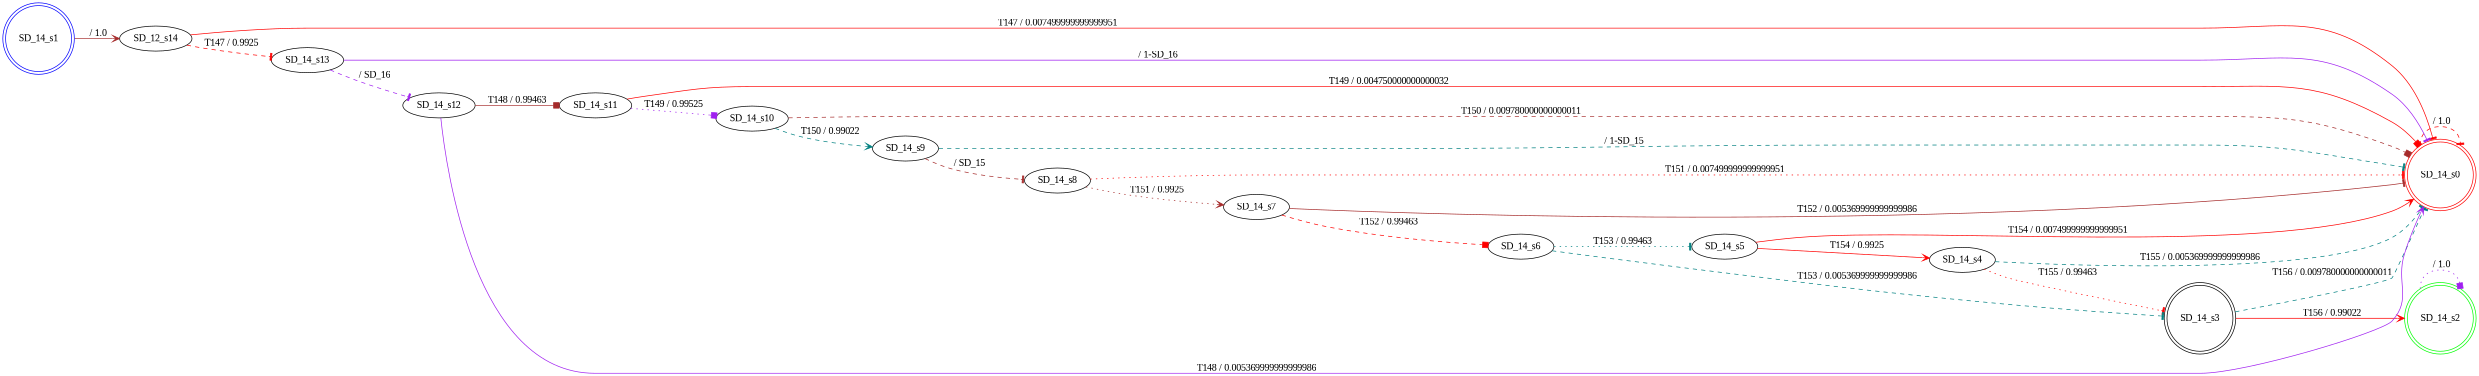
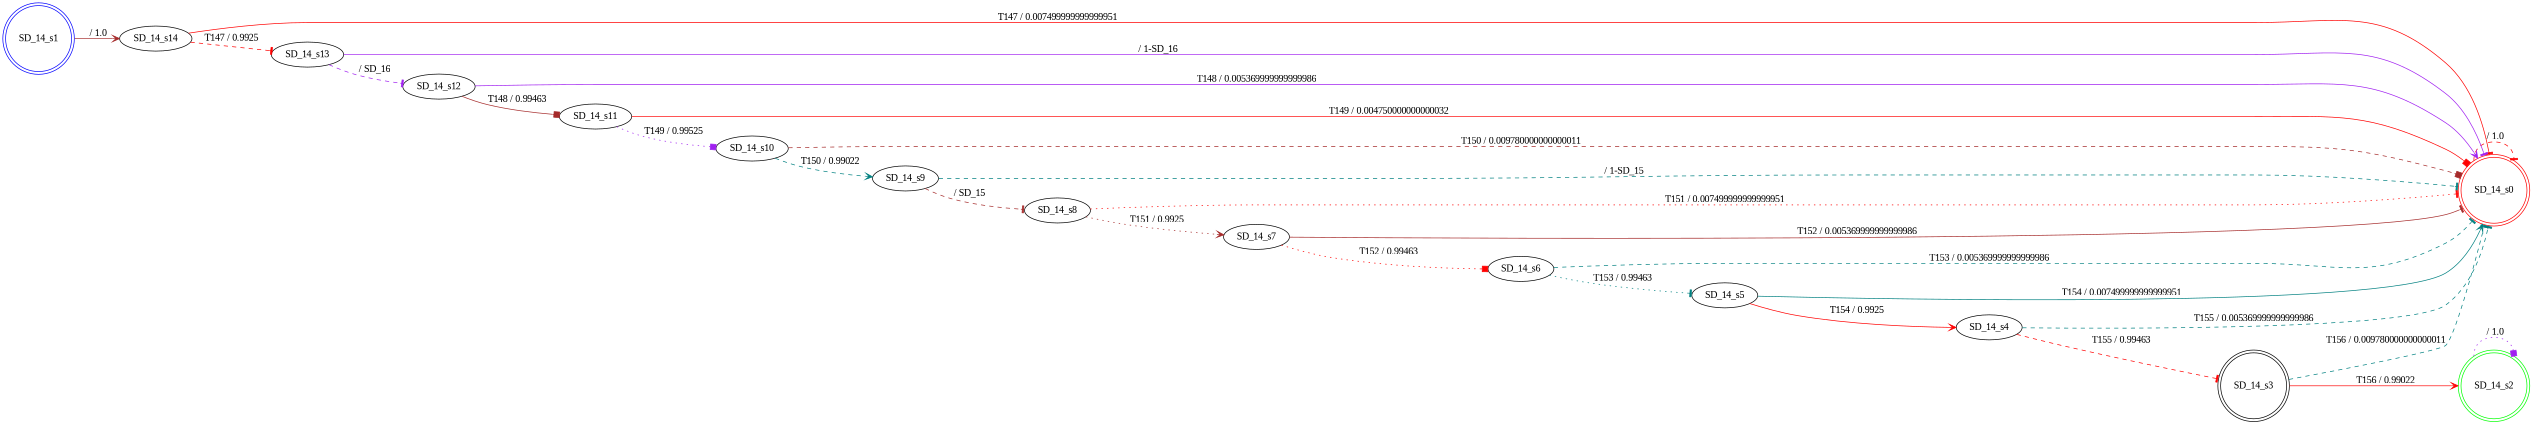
  digraph {
    fontname="Liberation Serif"
    rankdir=LR
    node [fontname="Liberation Serif"]
    edge [arrowhead=tee color=red fontname="Liberation Serif" style=dashed]
    n1 [color=red label=SD_14_s0 shape=doublecircle]
    n2 [color=blue label=SD_14_s1 shape=doublecircle]
-   n3 [label=SD_12_s14]
+   n3 [label=SD_14_s14]
    n4 [label=SD_14_s13]
    n5 [color=green label=SD_14_s2 shape=doublecircle]
    n6 [label=SD_14_s3 shape=doublecircle]
    n7 [label=SD_14_s4]
    n8 [label=SD_14_s5]
    n9 [label=SD_14_s6]
    n10 [label=SD_14_s7]
    n11 [label=SD_14_s8]
    n12 [label=SD_14_s9]
    n13 [label=SD_14_s10]
    n14 [label=SD_14_s11]
    n15 [label=SD_14_s12]
    n1 -> n1 [label=" / 1.0"]
    n2 -> n3 [arrowhead=vee color=brown label=" / 1.0" style=solid]
    n3 -> n1 [label="T147 / 0.007499999999999951" style=solid]
    n3 -> n4 [label="T147 / 0.9925"]
    n4 -> n1 [color=purple label=" / 1-SD_16" style=solid]
    n4 -> n15 [color=purple label=" / SD_16"]
    n5 -> n5 [arrowhead=box color=purple label=" / 1.0" style=dotted]
    n6 -> n1 [color=teal label="T156 / 0.009780000000000011"]
    n6 -> n5 [arrowhead=vee label="T156 / 0.99022" style=solid]
    n7 -> n1 [color=teal label="T155 / 0.005369999999999986"]
-   n7 -> n6 [label="T155 / 0.99463" style=dotted]
-   n8 -> n1 [arrowhead=vee label="T154 / 0.007499999999999951" style=solid]
+   n7 -> n6 [label="T155 / 0.99463"]
+   n8 -> n1 [arrowhead=vee color=teal label="T154 / 0.007499999999999951" style=solid]
    n8 -> n7 [arrowhead=vee label="T154 / 0.9925" style=solid]
-   n9 -> n6 [color=teal label="T153 / 0.005369999999999986"]
+   n9 -> n1 [color=teal label="T153 / 0.005369999999999986"]
    n9 -> n8 [color=teal label="T153 / 0.99463" style=dotted]
    n10 -> n1 [color=brown label="T152 / 0.005369999999999986" style=solid]
-   n10 -> n9 [arrowhead=box label="T152 / 0.99463"]
+   n10 -> n9 [arrowhead=box label="T152 / 0.99463" style=dotted]
    n11 -> n1 [label="T151 / 0.007499999999999951" style=dotted]
    n11 -> n10 [arrowhead=vee color=brown label="T151 / 0.9925" style=dotted]
    n12 -> n1 [color=teal label=" / 1-SD_15"]
    n12 -> n11 [color=brown label=" / SD_15"]
    n13 -> n1 [arrowhead=box color=brown label="T150 / 0.009780000000000011"]
    n13 -> n12 [arrowhead=vee color=teal label="T150 / 0.99022"]
    n14 -> n1 [arrowhead=box label="T149 / 0.004750000000000032" style=solid]
    n14 -> n13 [arrowhead=box color=purple label="T149 / 0.99525" style=dotted]
    n15 -> n1 [arrowhead=vee color=purple label="T148 / 0.005369999999999986" style=solid]
    n15 -> n14 [arrowhead=box color=brown label="T148 / 0.99463" style=solid]
  }
